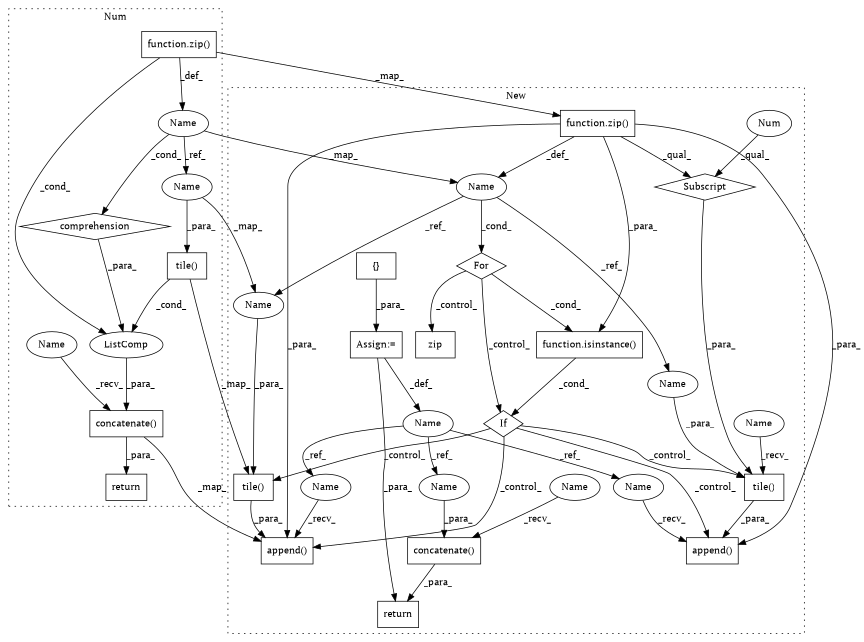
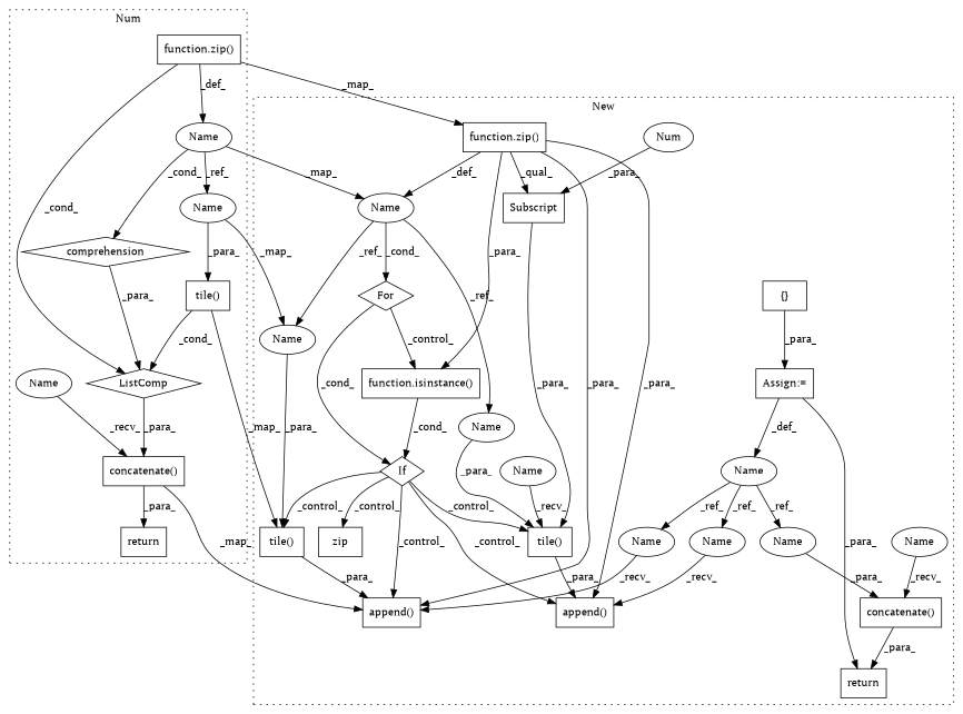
  digraph {
    fontname="PT Serif"
    node [a=87 fontname="PT Serif" l=2 s=2512 shape=box]
    edge [fontname="PT Serif"]
    n1 [a=75 l="8,1" label="tile()" s="2548,2568"]
    n2 [label=Name s=2578 shape=ellipse]
-   n3 [a=106 l=76 label=ListComp s=2547 shape=ellipse]
+   n3 [a=106 l=76 label=ListComp s=2547 shape=diamond]
    n4 [a=75 l="4,1" label="function.zip()" s="2584,2621"]
    n5 [a=75 l="28,10" label="concatenate()" s="2519,2623"]
    n6 [a=45 l=3 label=comprehension s=2570 shape=diamond]
    n7 [a=93 l=7 label=return]
    n8 [label=Name s=2519 shape=ellipse]
    n9 [label=Name s=2566 shape=ellipse]
    n10 [a=75 l="8,1" label="tile()" s="2681,2701"]
    n11 [a=96 l=3 label=If s=2606 shape=diamond]
    n12 [a=75 l="8,1" label="tile()" s="2884,2907"]
    n13 [label=Name s=2548 shape=ellipse]
-   n14 [a=63 l="11,0" label=Subscript s="2892,0" shape=diamond]
+   n14 [a=63 l="11,0" label=Subscript s="2892,0"]
    n15 [a=75 l="4,1" label="function.zip()" s="2554,2591"]
    n16 [a=75 l="22,1" label="append()" s="2659,2702"]
    n17 [a=59 l="2,1" label="{}" s="2529,2529"]
    n18 [a=75 l="22,1" label="append()" s="2862,2908"]
    n19 [a=65 l=7 label=zip s=2812]
    n20 [l=14 label=Name shape=ellipse]
    n21 [a=75 l="11,1" label="function.isinstance()" s="2609,2640"]
    n22 [a=107 l="4,14" label=For s="2540,2592" shape=diamond]
    n23 [a=76 l=1 label=Num s=2901 shape=ellipse]
    n24 [a=68 l=3 label="Assign:=" s=2526]
    n25 [a=75 l="15,1" label="concatenate()" s="2925,2954"]
    n26 [a=93 l=7 label=return s=2918]
    n27 [label=Name s=2699 shape=ellipse]
    n28 [label=Name s=2905 shape=ellipse]
    n29 [label=Name s=2925 shape=ellipse]
    n30 [label=Name s=2884 shape=ellipse]
    n31 [l=14 label=Name s=2862 shape=ellipse]
    n32 [l=14 label=Name s=2940 shape=ellipse]
    n33 [l=14 label=Name s=2659 shape=ellipse]
    subgraph cluster_1 {
      label=Num
      style=dotted
      n1
      n2
      n3
      n4
      n5
      n6
      n7
      n8
      n9
    }
    subgraph cluster_2 {
      label=New
      style=dotted
      n10
      n11
      n12
      n13
      n14
      n15
      n16
      n17
      n18
      n19
      n20
      n21
      n22
      n23
      n24
      n25
      n26
      n27
      n28
      n29
      n30
      n31
      n32
      n33
    }
    n1 -> n3 [label=_cond_]
    n1 -> n10 [label=_map_]
    n2 -> n6 [label=_cond_]
    n2 -> n9 [label=_ref_]
    n2 -> n13 [label=_map_]
    n3 -> n5 [label=_para_]
    n4 -> n2 [label=_def_]
    n4 -> n3 [label=_cond_]
    n4 -> n15 [label=_map_]
    n5 -> n7 [label=_para_]
    n5 -> n16 [label=_map_]
    n6 -> n3 [label=_para_]
    n8 -> n5 [label=_recv_]
    n9 -> n1 [label=_para_]
    n9 -> n27 [label=_map_]
    n10 -> n16 [label=_para_]
    n11 -> n10 [label=_control_]
    n11 -> n12 [label=_control_]
    n11 -> n16 [label=_control_]
    n11 -> n18 [label=_control_]
-   n22 -> n19 [label=_control_]
+   n11 -> n19 [label=_control_]
    n12 -> n18 [label=_para_]
    n13 -> n22 [label=_cond_]
    n13 -> n27 [label=_ref_]
    n13 -> n28 [label=_ref_]
    n14 -> n12 [label=_para_]
    n15 -> n13 [label=_def_]
    n15 -> n14 [label=_qual_]
    n15 -> n16 [label=_para_]
    n15 -> n18 [label=_para_]
    n15 -> n21 [label=_para_]
    n17 -> n24 [label=_para_]
    n20 -> n31 [label=_ref_]
    n20 -> n32 [label=_ref_]
    n20 -> n33 [label=_ref_]
    n21 -> n11 [label=_cond_]
-   n22 -> n11 [label=_control_]
-   n22 -> n21 [label=_cond_]
-   n23 -> n14 [label=_qual_]
+   n22 -> n11 [label=_cond_]
+   n22 -> n21 [label=_control_]
+   n23 -> n14 [label=_para_]
    n24 -> n20 [label=_def_]
    n24 -> n26 [label=_para_]
    n25 -> n26 [label=_para_]
    n27 -> n10 [label=_para_]
    n28 -> n12 [label=_para_]
    n29 -> n25 [label=_recv_]
    n30 -> n12 [label=_recv_]
    n31 -> n18 [label=_recv_]
    n32 -> n25 [label=_para_]
    n33 -> n16 [label=_recv_]
  }
